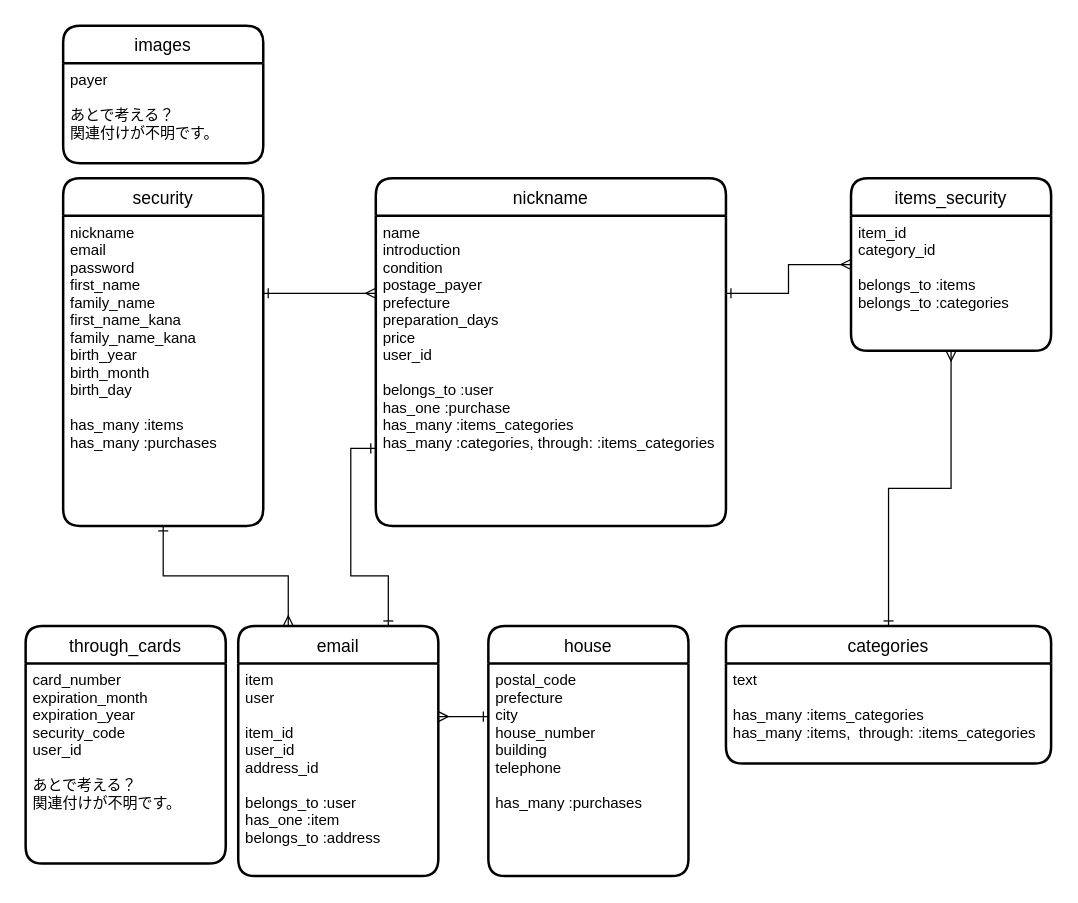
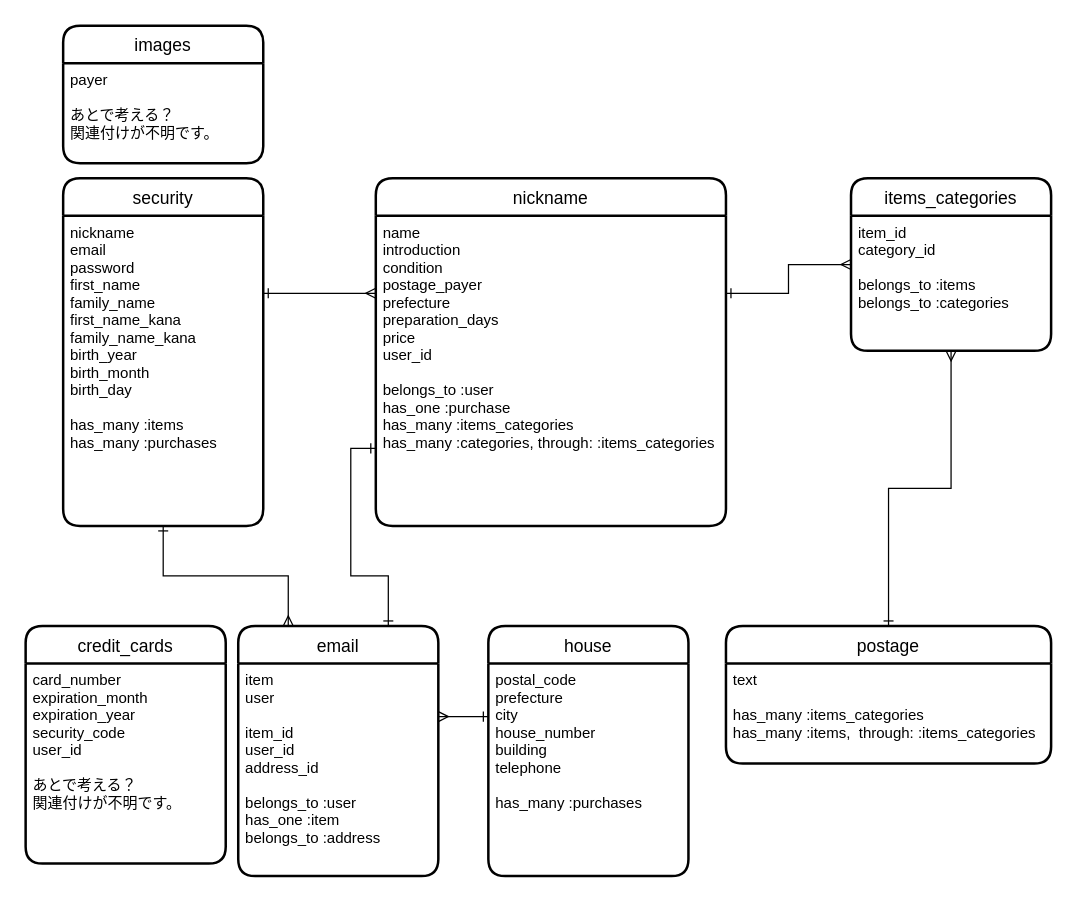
  <mxCell id="0" />
  <mxCell id="1" parent="0" />
  <mxCell id="2" style="edgeStyle=orthogonalEdgeStyle;rounded=0;orthogonalLoop=1;jettySize=auto;html=1;exitX=1;exitY=0.25;exitDx=0;exitDy=0;entryX=0;entryY=0.25;entryDx=0;entryDy=0;startArrow=ERone;startFill=0;endArrow=ERmany;endFill=0;" edge="1" parent="1" source="8" target="15"><mxGeometry relative="1" as="geometry" /></mxCell>
  <mxCell id="3" style="edgeStyle=orthogonalEdgeStyle;rounded=0;orthogonalLoop=1;jettySize=auto;html=1;exitX=0.5;exitY=1;exitDx=0;exitDy=0;entryX=0.25;entryY=0;entryDx=0;entryDy=0;startArrow=ERone;startFill=0;endArrow=ERmany;endFill=0;" edge="1" parent="1" source="8" target="18"><mxGeometry relative="1" as="geometry" /></mxCell>
  <mxCell id="4" style="edgeStyle=orthogonalEdgeStyle;rounded=0;orthogonalLoop=1;jettySize=auto;html=1;exitX=0;exitY=0.75;exitDx=0;exitDy=0;entryX=0.75;entryY=0;entryDx=0;entryDy=0;startArrow=ERone;startFill=0;endArrow=ERone;endFill=0;" edge="1" parent="1" source="15" target="18"><mxGeometry relative="1" as="geometry" /></mxCell>
- <mxCell id="5" value="items_security" style="swimlane;childLayout=stackLayout;horizontal=1;startSize=30;horizontalStack=0;rounded=1;fontSize=14;fontStyle=0;strokeWidth=2;resizeParent=0;resizeLast=1;shadow=0;dashed=0;align=center;" vertex="1" parent="1"><mxGeometry x="680" y="142" width="160" height="138" as="geometry" /></mxCell>
+ <mxCell id="5" value="items_categories" style="swimlane;childLayout=stackLayout;horizontal=1;startSize=30;horizontalStack=0;rounded=1;fontSize=14;fontStyle=0;strokeWidth=2;resizeParent=0;resizeLast=1;shadow=0;dashed=0;align=center;" vertex="1" parent="1"><mxGeometry x="680" y="142" width="160" height="138" as="geometry" /></mxCell>
  <mxCell id="6" value="item_id&#10;category_id&#10;&#10;belongs_to :items&#10;belongs_to :categories" style="align=left;strokeColor=none;fillColor=none;spacingLeft=4;fontSize=12;verticalAlign=top;resizable=0;rotatable=0;part=1;" vertex="1" parent="5"><mxGeometry y="30" width="160" height="108" as="geometry" /></mxCell>
  <mxCell id="7" value="security" style="swimlane;childLayout=stackLayout;horizontal=1;startSize=30;horizontalStack=0;rounded=1;fontSize=14;fontStyle=0;strokeWidth=2;resizeParent=0;resizeLast=1;shadow=0;dashed=0;align=center;" vertex="1" parent="1"><mxGeometry x="50" y="142" width="160" height="278" as="geometry" /></mxCell>
  <mxCell id="8" value="nickname&#10;email&#10;password&#10;first_name&#10;family_name&#10;first_name_kana&#10;family_name_kana&#10;birth_year&#10;birth_month&#10;birth_day&#10;&#10;has_many :items&#10;has_many :purchases" style="align=left;strokeColor=none;fillColor=none;spacingLeft=4;fontSize=12;verticalAlign=top;resizable=0;rotatable=0;part=1;" vertex="1" parent="7"><mxGeometry y="30" width="160" height="248" as="geometry" /></mxCell>
  <mxCell id="9" style="edgeStyle=orthogonalEdgeStyle;rounded=0;orthogonalLoop=1;jettySize=auto;html=1;exitX=0;exitY=0.25;exitDx=0;exitDy=0;entryX=1;entryY=0.25;entryDx=0;entryDy=0;startArrow=ERone;startFill=0;endArrow=ERmany;endFill=0;" edge="1" parent="1" source="13" target="19"><mxGeometry relative="1" as="geometry" /></mxCell>
  <mxCell id="10" style="edgeStyle=orthogonalEdgeStyle;rounded=0;orthogonalLoop=1;jettySize=auto;html=1;exitX=0.5;exitY=0;exitDx=0;exitDy=0;entryX=0.5;entryY=1;entryDx=0;entryDy=0;startArrow=ERone;startFill=0;endArrow=ERmany;endFill=0;" edge="1" parent="1" source="16" target="6"><mxGeometry relative="1" as="geometry" /></mxCell>
  <mxCell id="11" style="edgeStyle=orthogonalEdgeStyle;rounded=0;orthogonalLoop=1;jettySize=auto;html=1;exitX=1;exitY=0.25;exitDx=0;exitDy=0;entryX=0;entryY=0.5;entryDx=0;entryDy=0;startArrow=ERone;startFill=0;endArrow=ERmany;endFill=0;" edge="1" parent="1" source="15" target="5"><mxGeometry relative="1" as="geometry" /></mxCell>
  <mxCell id="12" value="house" style="swimlane;childLayout=stackLayout;horizontal=1;startSize=30;horizontalStack=0;rounded=1;fontSize=14;fontStyle=0;strokeWidth=2;resizeParent=0;resizeLast=1;shadow=0;dashed=0;align=center;" vertex="1" parent="1"><mxGeometry x="390" y="500" width="160" height="200" as="geometry" /></mxCell>
  <mxCell id="13" value="postal_code&#10;prefecture&#10;city&#10;house_number&#10;building&#10;telephone&#10;&#10;has_many :purchases" style="align=left;strokeColor=none;fillColor=none;spacingLeft=4;fontSize=12;verticalAlign=top;resizable=0;rotatable=0;part=1;" vertex="1" parent="12"><mxGeometry y="30" width="160" height="170" as="geometry" /></mxCell>
  <mxCell id="14" value="nickname" style="swimlane;childLayout=stackLayout;horizontal=1;startSize=30;horizontalStack=0;rounded=1;fontSize=14;fontStyle=0;strokeWidth=2;resizeParent=0;resizeLast=1;shadow=0;dashed=0;align=center;" vertex="1" parent="1"><mxGeometry x="300" y="142" width="280" height="278" as="geometry" /></mxCell>
  <mxCell id="15" value="name&#10;introduction&#10;condition&#10;postage_payer&#10;prefecture&#10;preparation_days&#10;price&#10;user_id&#10;&#10;belongs_to :user&#10;has_one :purchase&#10;has_many :items_categories&#10;has_many :categories, through: :items_categories" style="align=left;strokeColor=none;fillColor=none;spacingLeft=4;fontSize=12;verticalAlign=top;resizable=0;rotatable=0;part=1;" vertex="1" parent="14"><mxGeometry y="30" width="280" height="248" as="geometry" /></mxCell>
- <mxCell id="16" value="categories" style="swimlane;childLayout=stackLayout;horizontal=1;startSize=30;horizontalStack=0;rounded=1;fontSize=14;fontStyle=0;strokeWidth=2;resizeParent=0;resizeLast=1;shadow=0;dashed=0;align=center;" vertex="1" parent="1"><mxGeometry x="580" y="500" width="260" height="110" as="geometry" /></mxCell>
+ <mxCell id="16" value="postage" style="swimlane;childLayout=stackLayout;horizontal=1;startSize=30;horizontalStack=0;rounded=1;fontSize=14;fontStyle=0;strokeWidth=2;resizeParent=0;resizeLast=1;shadow=0;dashed=0;align=center;" vertex="1" parent="1"><mxGeometry x="580" y="500" width="260" height="110" as="geometry" /></mxCell>
  <mxCell id="17" value="text&#10;&#10;has_many :items_categories&#10;has_many :items,  through: :items_categories" style="align=left;strokeColor=none;fillColor=none;spacingLeft=4;fontSize=12;verticalAlign=top;resizable=0;rotatable=0;part=1;" vertex="1" parent="16"><mxGeometry y="30" width="260" height="80" as="geometry" /></mxCell>
  <mxCell id="18" value="email" style="swimlane;childLayout=stackLayout;horizontal=1;startSize=30;horizontalStack=0;rounded=1;fontSize=14;fontStyle=0;strokeWidth=2;resizeParent=0;resizeLast=1;shadow=0;dashed=0;align=center;" vertex="1" parent="1"><mxGeometry x="190" y="500" width="160" height="200" as="geometry" /></mxCell>
  <mxCell id="19" value="item&#10;user&#10;&#10;item_id&#10;user_id&#10;address_id&#10;&#10;belongs_to :user&#10;has_one :item&#10;belongs_to :address" style="align=left;strokeColor=none;fillColor=none;spacingLeft=4;fontSize=12;verticalAlign=top;resizable=0;rotatable=0;part=1;" vertex="1" parent="18"><mxGeometry y="30" width="160" height="170" as="geometry" /></mxCell>
- <mxCell id="20" value="through_cards" style="swimlane;childLayout=stackLayout;horizontal=1;startSize=30;horizontalStack=0;rounded=1;fontSize=14;fontStyle=0;strokeWidth=2;resizeParent=0;resizeLast=1;shadow=0;dashed=0;align=center;" vertex="1" parent="1"><mxGeometry y="500" width="160" height="190" as="geometry" x="20" /></mxCell>
+ <mxCell id="20" value="credit_cards" style="swimlane;childLayout=stackLayout;horizontal=1;startSize=30;horizontalStack=0;rounded=1;fontSize=14;fontStyle=0;strokeWidth=2;resizeParent=0;resizeLast=1;shadow=0;dashed=0;align=center;" vertex="1" parent="1"><mxGeometry y="500" width="160" height="190" as="geometry" x="20" /></mxCell>
  <mxCell id="21" value="card_number&#10;expiration_month&#10;expiration_year&#10;security_code&#10;user_id&#10;&#10;あとで考える？&#10;関連付けが不明です。" style="align=left;strokeColor=none;fillColor=none;spacingLeft=4;fontSize=12;verticalAlign=top;resizable=0;rotatable=0;part=1;" vertex="1" parent="20"><mxGeometry y="30" width="160" height="160" as="geometry" /></mxCell>
  <mxCell id="22" value="images" style="swimlane;childLayout=stackLayout;horizontal=1;startSize=30;horizontalStack=0;rounded=1;fontSize=14;fontStyle=0;strokeWidth=2;resizeParent=0;resizeLast=1;shadow=0;dashed=0;align=center;" vertex="1" parent="1"><mxGeometry x="50" y="20" width="160" height="110" as="geometry" /></mxCell>
  <mxCell id="23" value="payer&#10;&#10;あとで考える？&#10;関連付けが不明です。" style="align=left;strokeColor=none;fillColor=none;spacingLeft=4;fontSize=12;verticalAlign=top;resizable=0;rotatable=0;part=1;" vertex="1" parent="22"><mxGeometry y="30" width="160" height="80" as="geometry" /></mxCell>
